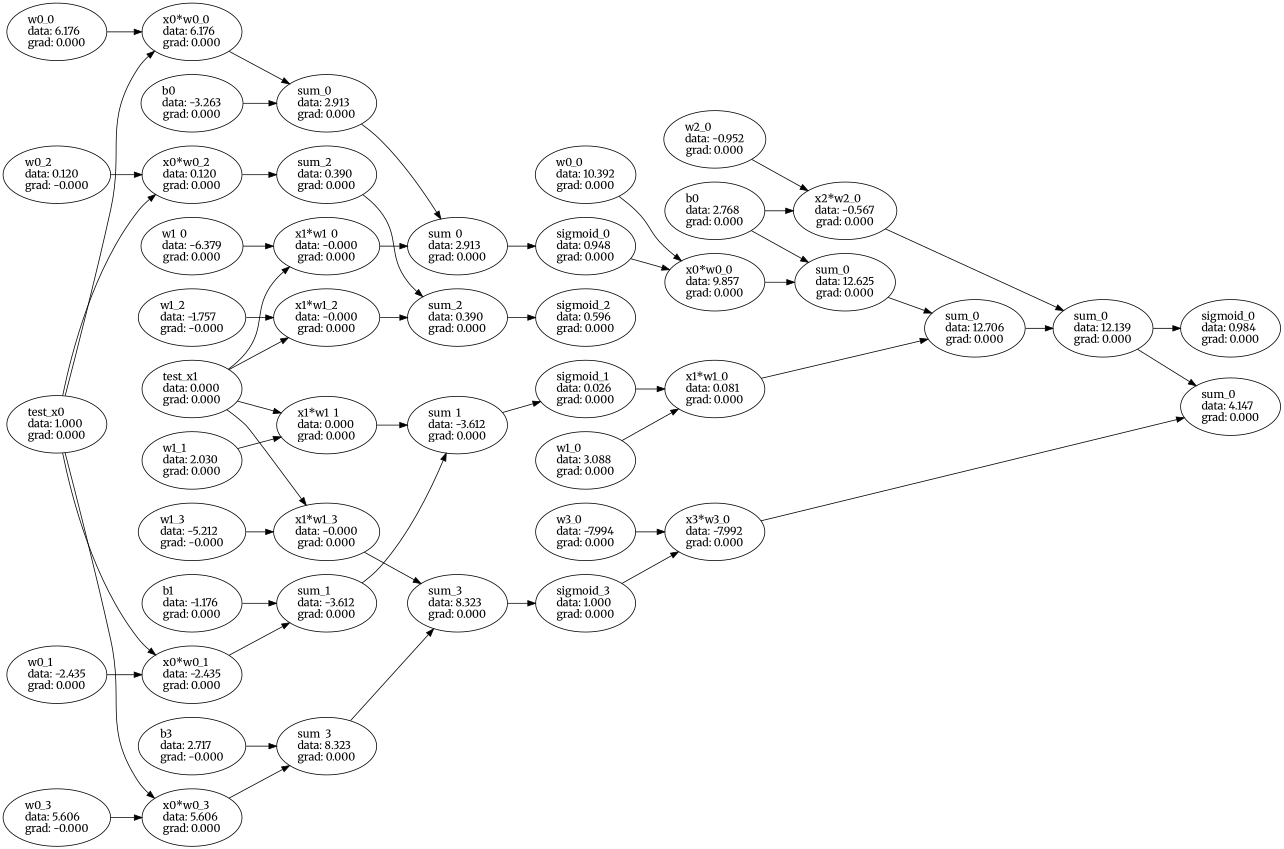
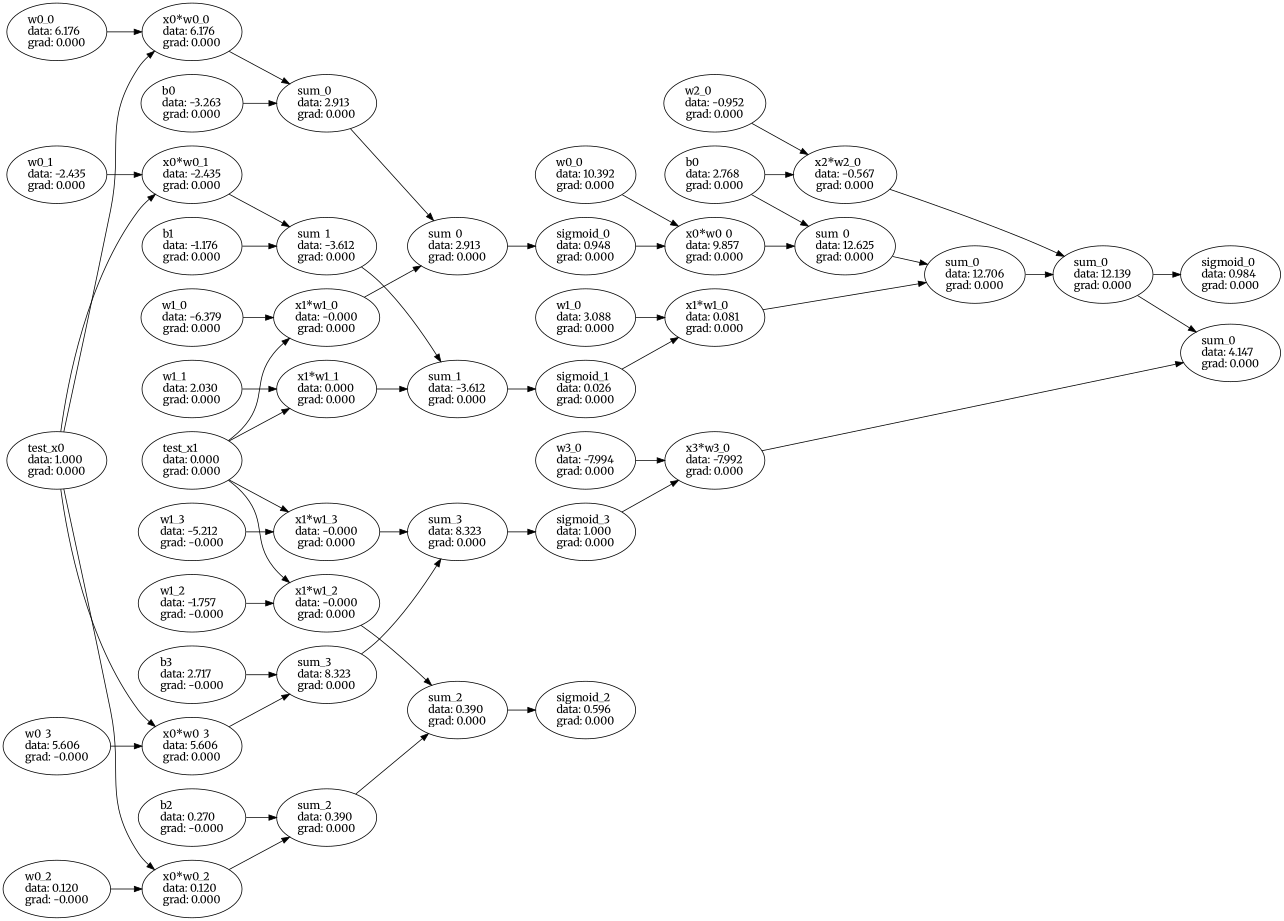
  digraph {
    fontname=Merriweather
    rankdir=LR
    node [fontname=Merriweather]
    edge [fontname=Merriweather]
    n1 [label="sigmoid_0\ldata: 0.984\lgrad: 0.000"]
    n2 [label="sum_0\ldata: 4.147\lgrad: 0.000"]
    n3 [label="sum_0\ldata: 12.139\lgrad: 0.000"]
    n4 [label="sum_0\ldata: 12.706\lgrad: 0.000"]
    n5 [label="sum_0\ldata: 12.625\lgrad: 0.000"]
    n6 [label="b0\ldata: 2.768\lgrad: 0.000"]
    n7 [label="x2*w2_0\ldata: -0.567\lgrad: 0.000"]
    n8 [label="x0*w0_0\ldata: 9.857\lgrad: 0.000"]
    n9 [label="sigmoid_0\ldata: 0.948\lgrad: 0.000"]
    n10 [label="sum_0\ldata: 2.913\lgrad: 0.000"]
    n11 [label="sum_0\ldata: 2.913\lgrad: 0.000"]
    n12 [label="b0\ldata: -3.263\lgrad: 0.000"]
    n13 [label="x0*w0_0\ldata: 6.176\lgrad: 0.000"]
    n14 [label="test_x0\ldata: 1.000\lgrad: 0.000"]
    n15 [label="x0*w0_1\ldata: -2.435\lgrad: 0.000"]
    n16 [label="x0*w0_2\ldata: 0.120\lgrad: 0.000"]
    n17 [label="x0*w0_3\ldata: 5.606\lgrad: 0.000"]
    n18 [label="sum_1\ldata: -3.612\lgrad: 0.000"]
    n19 [label="sum_2\ldata: 0.390\lgrad: 0.000"]
    n20 [label="sum_3\ldata: 8.323\lgrad: 0.000"]
    n21 [label="w0_0\ldata: 6.176\lgrad: 0.000"]
    n22 [label="x1*w1_0\ldata: -0.000\lgrad: 0.000"]
    n23 [label="test_x1\ldata: 0.000\lgrad: 0.000"]
    n24 [label="x1*w1_1\ldata: 0.000\lgrad: 0.000"]
    n25 [label="x1*w1_2\ldata: -0.000\lgrad: 0.000"]
    n26 [label="x1*w1_3\ldata: -0.000\lgrad: 0.000"]
    n27 [label="sum_1\ldata: -3.612\lgrad: 0.000"]
    n28 [label="sum_2\ldata: 0.390\lgrad: 0.000"]
    n29 [label="sum_3\ldata: 8.323\lgrad: 0.000"]
    n30 [label="w1_0\ldata: -6.379\lgrad: 0.000"]
    n31 [label="w0_0\ldata: 10.392\lgrad: 0.000"]
    n32 [label="x1*w1_0\ldata: 0.081\lgrad: 0.000"]
    n33 [label="sigmoid_1\ldata: 0.026\lgrad: 0.000"]
    n34 [label="b1\ldata: -1.176\lgrad: 0.000"]
    n35 [label="w0_1\ldata: -2.435\lgrad: 0.000"]
    n36 [label="w1_1\ldata: 2.030\lgrad: 0.000"]
    n37 [label="w1_0\ldata: 3.088\lgrad: 0.000"]
    n38 [label="sigmoid_2\ldata: 0.596\lgrad: 0.000"]
+   n39 [label="b2\ldata: 0.270\lgrad: -0.000"]
    n40 [label="w0_2\ldata: 0.120\lgrad: -0.000"]
    n41 [label="w1_2\ldata: -1.757\lgrad: -0.000"]
    n42 [label="w2_0\ldata: -0.952\lgrad: 0.000"]
    n43 [label="x3*w3_0\ldata: -7.992\lgrad: 0.000"]
    n44 [label="sigmoid_3\ldata: 1.000\lgrad: 0.000"]
    n45 [label="b3\ldata: 2.717\lgrad: -0.000"]
    n46 [label="w0_3\ldata: 5.606\lgrad: -0.000"]
    n47 [label="w1_3\ldata: -5.212\lgrad: -0.000"]
    n48 [label="w3_0\ldata: -7.994\lgrad: 0.000"]
    n3 -> n1
    n3 -> n2
    n4 -> n3
    n5 -> n4
    n6 -> n5
    n6 -> n7
    n7 -> n3
    n8 -> n5
    n9 -> n8
    n10 -> n9
    n11 -> n10
    n12 -> n11
    n13 -> n11
    n14 -> n13
    n14 -> n15
    n14 -> n16
    n14 -> n17
    n15 -> n18
    n16 -> n19
    n17 -> n20
    n18 -> n27
    n19 -> n28
    n20 -> n29
    n21 -> n13
    n22 -> n10
    n23 -> n22
    n23 -> n24
    n23 -> n25
    n23 -> n26
    n24 -> n27
    n25 -> n28
    n26 -> n29
    n27 -> n33
    n28 -> n38
    n29 -> n44
    n30 -> n22
    n31 -> n8
    n32 -> n4
    n33 -> n32
    n34 -> n18
    n35 -> n15
    n36 -> n24
    n37 -> n32
+   n39 -> n19
    n40 -> n16
    n41 -> n25
    n42 -> n7
    n43 -> n2
    n44 -> n43
    n45 -> n20
    n46 -> n17
    n47 -> n26
    n48 -> n43
  }
